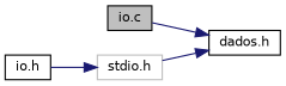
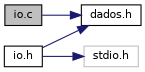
  digraph {
    rankdir=LR
    node [color=black fillcolor=white fontname=Helvetica fontsize=10 shape=record style=filled]
    edge [color=midnightblue fontname=Helvetica fontsize=10 labelfontname=Helvetica labelfontsize=10 style=solid]
    n1 [fillcolor=grey75 fontcolor=black height=0.2 label="io.c" width=0.4]
    n2 [height=0.2 label="dados.h" width=0.4]
    n3 [height=0.2 label="io.h" width=0.4]
    n4 [color=grey75 height=0.2 label="stdio.h" width=0.4]
    n1 -> n2
-   n4 -> n2
+   n3 -> n2
    n3 -> n4
  }
